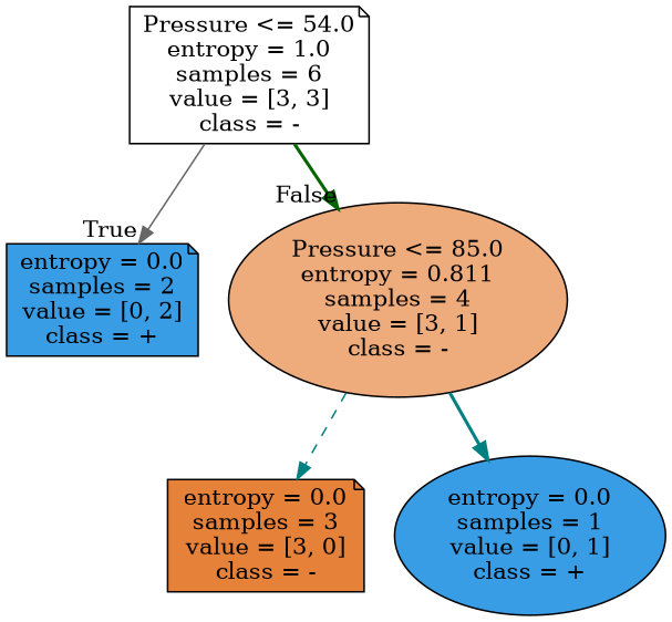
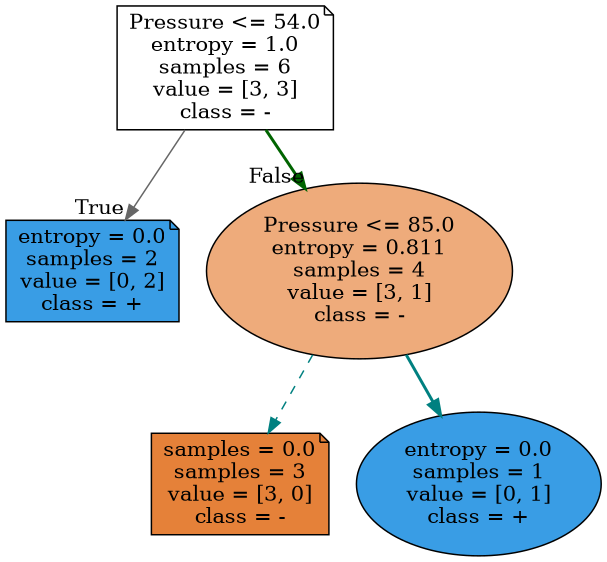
  digraph {
    node [color=black fillcolor="#399de5" shape=note style=filled]
    edge [color=teal style=bold]
    n1 [fillcolor="#ffffff" label="Pressure <= 54.0\nentropy = 1.0\nsamples = 6\nvalue = [3, 3]\nclass = -"]
    n2 [label="entropy = 0.0\nsamples = 2\nvalue = [0, 2]\nclass = +"]
    n3 [fillcolor="#eeab7b" label="Pressure <= 85.0\nentropy = 0.811\nsamples = 4\nvalue = [3, 1]\nclass = -" shape=ellipse]
-   n4 [fillcolor="#e58139" label="entropy = 0.0\nsamples = 3\nvalue = [3, 0]\nclass = -"]
+   n4 [fillcolor="#e58139" label="samples = 0.0\nsamples = 3\nvalue = [3, 0]\nclass = -"]
    n5 [label="entropy = 0.0\nsamples = 1\nvalue = [0, 1]\nclass = +" shape=ellipse]
    n1 -> n2 [headlabel=True labelangle=45 labeldistance=2.5 color=gray40 style=solid]
    n1 -> n3 [headlabel=False labelangle=-45 labeldistance=2.5 color=darkgreen]
    n3 -> n4 [style=dashed]
    n3 -> n5
  }
